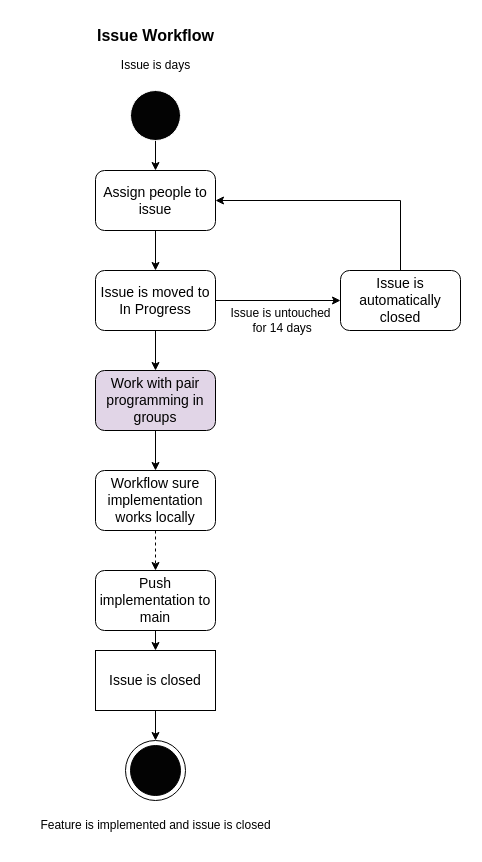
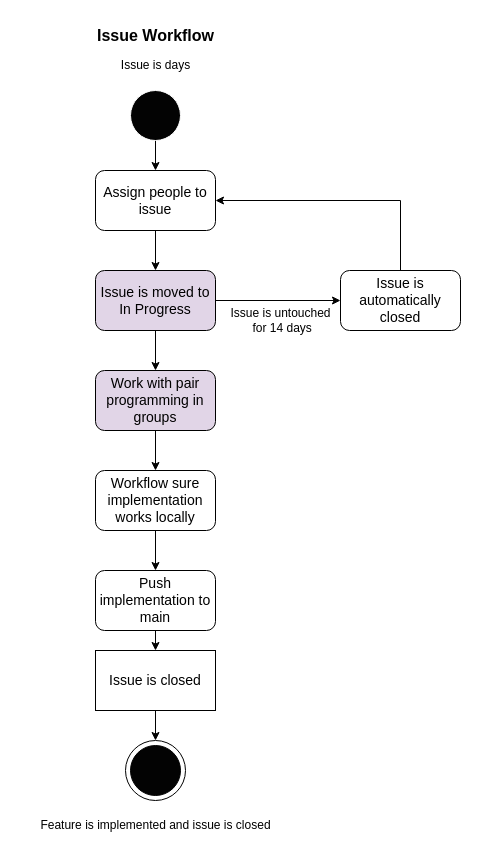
  <mxCell id="0" />
  <mxCell id="1" parent="0" />
  <mxCell id="2" value="" style="ellipse;whiteSpace=wrap;html=1;aspect=fixed;strokeColor=#000000;fillColor=#FFFFFF;" vertex="1" parent="1"><mxGeometry x="125" y="740" width="60" height="60" as="geometry" /></mxCell>
  <mxCell id="3" style="edgeStyle=orthogonalEdgeStyle;rounded=0;orthogonalLoop=1;jettySize=auto;html=1;exitX=0.5;exitY=1;exitDx=0;exitDy=0;entryX=0.5;entryY=0;entryDx=0;entryDy=0;" parent="1" source="4" target="8" edge="1"><mxGeometry relative="1" as="geometry" /></mxCell>
  <mxCell id="4" value="" style="ellipse;whiteSpace=wrap;html=1;aspect=fixed;strokeColor=#FFFFFF;fillColor=#030303;" parent="1" vertex="1"><mxGeometry x="130" y="90" width="50" height="50" as="geometry" /></mxCell>
  <mxCell id="5" value="&lt;b&gt;&lt;font style=&quot;font-size: 16px;&quot;&gt;Issue Workflow&lt;/font&gt;&lt;/b&gt;" style="text;html=1;align=center;verticalAlign=middle;resizable=0;points=[];autosize=1;strokeColor=none;fillColor=none;" parent="1" vertex="1"><mxGeometry x="85" y="20" width="140" height="30" as="geometry" /></mxCell>
  <mxCell id="6" value="Issue is days" style="text;html=1;align=center;verticalAlign=middle;resizable=0;points=[];autosize=1;strokeColor=none;fillColor=none;" parent="1" vertex="1"><mxGeometry x="100" y="50" width="110" height="30" as="geometry" /></mxCell>
  <mxCell id="7" style="edgeStyle=orthogonalEdgeStyle;rounded=0;orthogonalLoop=1;jettySize=auto;html=1;exitX=0.5;exitY=1;exitDx=0;exitDy=0;entryX=0.5;entryY=0;entryDx=0;entryDy=0;" parent="1" source="8" target="13" edge="1"><mxGeometry relative="1" as="geometry" /></mxCell>
  <mxCell id="8" value="&lt;font style=&quot;font-size: 14px;&quot;&gt;Assign people to issue&lt;/font&gt;" style="rounded=1;whiteSpace=wrap;html=1;" parent="1" vertex="1"><mxGeometry x="95" y="170" width="120" height="60" as="geometry" /></mxCell>
  <mxCell id="9" style="edgeStyle=orthogonalEdgeStyle;rounded=0;orthogonalLoop=1;jettySize=auto;html=1;exitX=0.5;exitY=1;exitDx=0;exitDy=0;entryX=0.5;entryY=0;entryDx=0;entryDy=0;" parent="1" source="10" target="15" edge="1"><mxGeometry relative="1" as="geometry" /></mxCell>
  <mxCell id="10" value="&lt;font style=&quot;font-size: 14px;&quot;&gt;Work with pair programming in groups&lt;/font&gt;" style="rounded=1;whiteSpace=wrap;html=1;fillColor=#e1d5e7;" parent="1" vertex="1"><mxGeometry x="95" y="370" width="120" height="60" as="geometry" /></mxCell>
  <mxCell id="11" style="edgeStyle=orthogonalEdgeStyle;rounded=0;orthogonalLoop=1;jettySize=auto;html=1;exitX=0.5;exitY=1;exitDx=0;exitDy=0;entryX=0.5;entryY=0;entryDx=0;entryDy=0;" parent="1" source="13" target="10" edge="1"><mxGeometry relative="1" as="geometry" /></mxCell>
  <mxCell id="12" style="edgeStyle=orthogonalEdgeStyle;rounded=0;orthogonalLoop=1;jettySize=auto;html=1;exitX=1;exitY=0.5;exitDx=0;exitDy=0;" parent="1" source="13" target="23" edge="1"><mxGeometry relative="1" as="geometry" /></mxCell>
- <mxCell id="13" value="&lt;font style=&quot;font-size: 14px;&quot;&gt;Issue is moved to In Progress&lt;/font&gt;" style="rounded=1;whiteSpace=wrap;html=1;" parent="1" vertex="1"><mxGeometry x="95" y="270" width="120" height="60" as="geometry" /></mxCell>
- <mxCell id="14" style="edgeStyle=orthogonalEdgeStyle;rounded=0;orthogonalLoop=1;jettySize=auto;html=1;exitX=0.5;exitY=1;exitDx=0;exitDy=0;entryX=0.5;entryY=0;entryDx=0;entryDy=0;dashed=1;" parent="1" source="15" target="17" edge="1"><mxGeometry relative="1" as="geometry" /></mxCell>
+ <mxCell id="13" value="&lt;font style=&quot;font-size: 14px;&quot;&gt;Issue is moved to In Progress&lt;/font&gt;" style="rounded=1;whiteSpace=wrap;html=1;fillColor=#e1d5e7;" parent="1" vertex="1"><mxGeometry x="95" y="270" width="120" height="60" as="geometry" /></mxCell>
+ <mxCell id="14" style="edgeStyle=orthogonalEdgeStyle;rounded=0;orthogonalLoop=1;jettySize=auto;html=1;exitX=0.5;exitY=1;exitDx=0;exitDy=0;entryX=0.5;entryY=0;entryDx=0;entryDy=0;" parent="1" source="15" target="17" edge="1"><mxGeometry relative="1" as="geometry" /></mxCell>
  <mxCell id="15" value="&lt;font style=&quot;font-size: 14px;&quot;&gt;Workflow sure implementation works locally&lt;/font&gt;" style="rounded=1;whiteSpace=wrap;html=1;" parent="1" vertex="1"><mxGeometry x="95" y="470" width="120" height="60" as="geometry" /></mxCell>
  <mxCell id="16" style="edgeStyle=orthogonalEdgeStyle;rounded=0;orthogonalLoop=1;jettySize=auto;html=1;exitX=0.5;exitY=1;exitDx=0;exitDy=0;entryX=0.5;entryY=0;entryDx=0;entryDy=0;" parent="1" source="17" target="20" edge="1"><mxGeometry relative="1" as="geometry" /></mxCell>
  <mxCell id="17" value="&lt;font style=&quot;font-size: 14px;&quot;&gt;Push implementation to main&lt;/font&gt;" style="rounded=1;whiteSpace=wrap;html=1;" parent="1" vertex="1"><mxGeometry x="95" y="570" width="120" height="60" as="geometry" /></mxCell>
  <mxCell id="18" value="" style="ellipse;whiteSpace=wrap;html=1;aspect=fixed;strokeColor=#000000;fillColor=#030303;" parent="1" vertex="1"><mxGeometry x="130" y="745" width="50" height="50" as="geometry" /></mxCell>
  <mxCell id="19" style="edgeStyle=orthogonalEdgeStyle;rounded=0;orthogonalLoop=1;jettySize=auto;html=1;exitX=0.5;exitY=1;exitDx=0;exitDy=0;entryX=0.5;entryY=0;entryDx=0;entryDy=0;" edge="1" parent="1" source="20" target="2"><mxGeometry relative="1" as="geometry" /></mxCell>
  <mxCell id="20" value="&lt;font style=&quot;font-size: 14px;&quot;&gt;Issue is closed&lt;/font&gt;" style="whiteSpace=wrap;html=1;rounded=0;" parent="1" vertex="1"><mxGeometry x="95" y="650" width="120" height="60" as="geometry" /></mxCell>
  <mxCell id="21" value="Feature is implemented and issue is closed" style="text;html=1;align=center;verticalAlign=middle;resizable=0;points=[];autosize=1;strokeColor=none;fillColor=none;" parent="1" vertex="1"><mxGeometry x="20" y="810" width="270" height="30" as="geometry" /></mxCell>
  <mxCell id="22" style="edgeStyle=orthogonalEdgeStyle;rounded=0;orthogonalLoop=1;jettySize=auto;html=1;exitX=0.5;exitY=0;exitDx=0;exitDy=0;entryX=1;entryY=0.5;entryDx=0;entryDy=0;" parent="1" source="23" target="8" edge="1"><mxGeometry relative="1" as="geometry" /></mxCell>
  <mxCell id="23" value="&lt;font style=&quot;font-size: 14px;&quot;&gt;Issue is automatically closed&lt;/font&gt;" style="rounded=1;whiteSpace=wrap;html=1;" parent="1" vertex="1"><mxGeometry x="340" y="270" width="120" height="60" as="geometry" /></mxCell>
  <mxCell id="24" value="&lt;div&gt;Issue is untouched&lt;/div&gt;&lt;div&gt;&amp;nbsp;for 14 days&lt;/div&gt;" style="text;html=1;align=center;verticalAlign=middle;resizable=0;points=[];autosize=1;strokeColor=none;fillColor=none;" parent="1" vertex="1"><mxGeometry x="215" y="300" width="130" height="40" as="geometry" /></mxCell>
